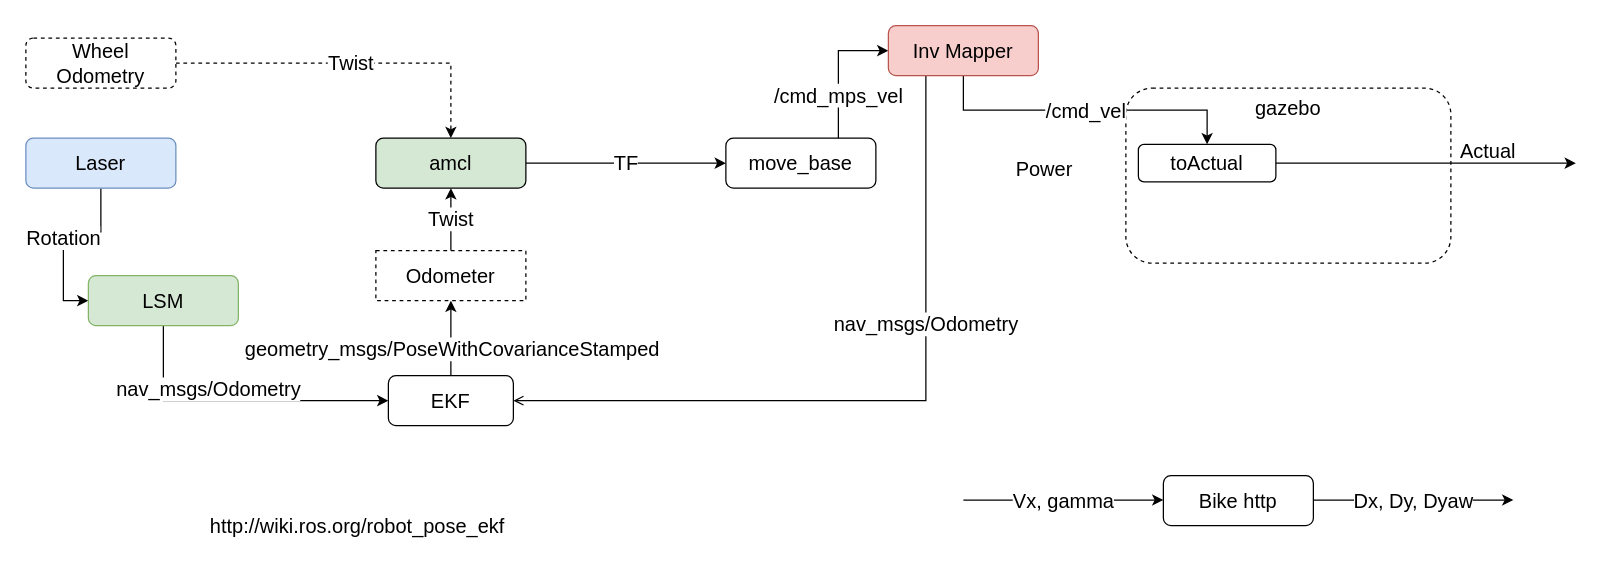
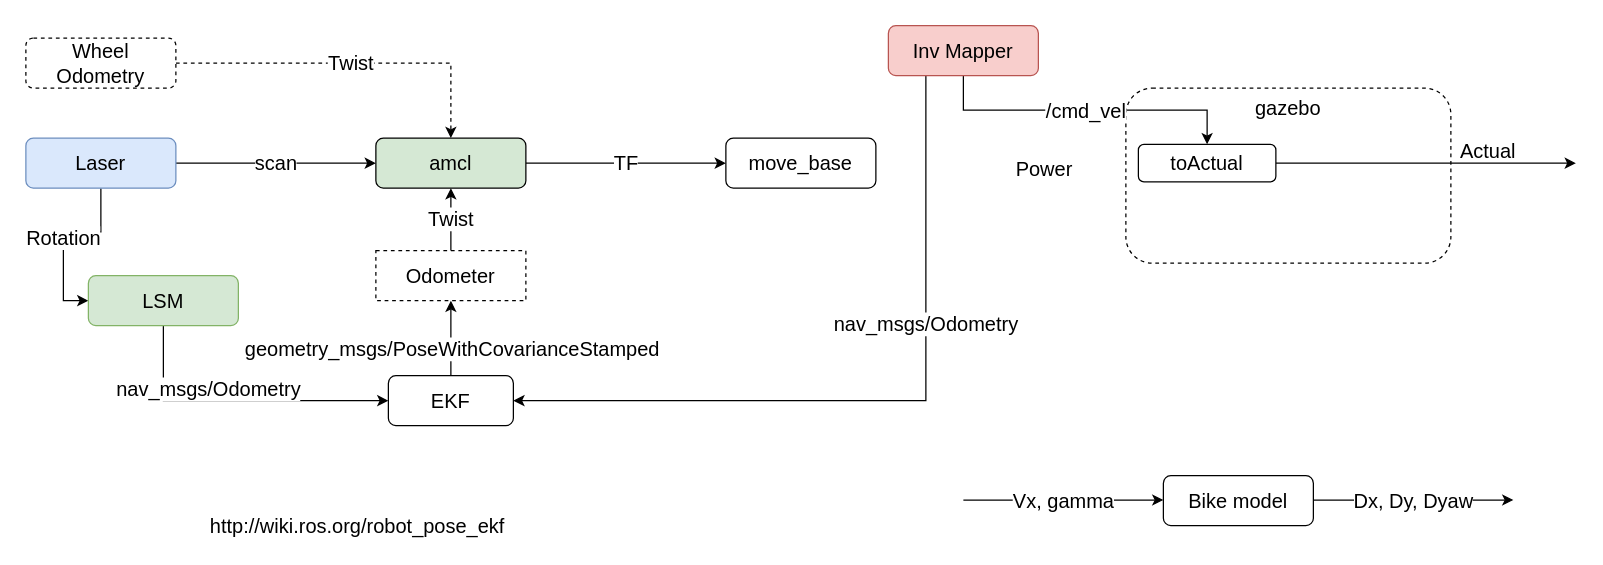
  <mxCell id="0" />
  <mxCell id="1" parent="0" />
  <mxCell id="2" value="move_base" style="rounded=1;whiteSpace=wrap;html=1;fontSize=16;" vertex="1" parent="1"><mxGeometry x="580" y="110" width="120" height="40" as="geometry" /></mxCell>
  <mxCell id="3" value="Power" style="text;html=1;strokeColor=none;fillColor=none;align=center;verticalAlign=middle;whiteSpace=wrap;rounded=0;fontSize=16;" vertex="1" parent="1"><mxGeometry x="795" y="125" width="80" height="20" as="geometry" /></mxCell>
  <mxCell id="4" value="gazebo" style="rounded=1;whiteSpace=wrap;html=1;fontSize=16;dashed=1;verticalAlign=top;" vertex="1" parent="1"><mxGeometry x="900" y="70" width="260" height="140" as="geometry" /></mxCell>
  <mxCell id="5" style="edgeStyle=orthogonalEdgeStyle;rounded=0;orthogonalLoop=1;jettySize=auto;html=1;exitX=1;exitY=0.5;exitDx=0;exitDy=0;fontSize=16;" edge="1" parent="1" source="6"><mxGeometry relative="1" as="geometry"><mxPoint x="1260" y="130" as="targetPoint" /></mxGeometry></mxCell>
  <mxCell id="6" value="toActual" style="rounded=1;whiteSpace=wrap;html=1;fontSize=16;" vertex="1" parent="1"><mxGeometry x="910" y="115" width="110" height="30" as="geometry" /></mxCell>
  <mxCell id="7" value="Actual" style="text;html=1;strokeColor=none;fillColor=none;align=center;verticalAlign=middle;whiteSpace=wrap;rounded=0;fontSize=16;" vertex="1" parent="1"><mxGeometry x="1150" y="110" width="80" height="20" as="geometry" /></mxCell>
  <mxCell id="8" value="TF" style="edgeStyle=orthogonalEdgeStyle;rounded=0;orthogonalLoop=1;jettySize=auto;html=1;exitX=1;exitY=0.5;exitDx=0;exitDy=0;fontSize=16;" edge="1" parent="1" source="9" target="2"><mxGeometry relative="1" as="geometry" /></mxCell>
  <mxCell id="9" value="amcl" style="rounded=1;whiteSpace=wrap;html=1;fontSize=16;fillColor=#d5e8d4;" vertex="1" parent="1"><mxGeometry x="300" y="110" width="120" height="40" as="geometry" /></mxCell>
+ <mxCell id="10" value="scan" style="edgeStyle=orthogonalEdgeStyle;rounded=0;orthogonalLoop=1;jettySize=auto;html=1;exitX=1;exitY=0.5;exitDx=0;exitDy=0;fontSize=16;" edge="1" parent="1" source="12" target="9"><mxGeometry relative="1" as="geometry" /></mxCell>
  <mxCell id="11" value="Rotation" style="edgeStyle=orthogonalEdgeStyle;rounded=0;orthogonalLoop=1;jettySize=auto;html=1;exitX=0.5;exitY=1;exitDx=0;exitDy=0;entryX=0;entryY=0.5;entryDx=0;entryDy=0;fontSize=16;" edge="1" parent="1" source="12" target="17"><mxGeometry relative="1" as="geometry" /></mxCell>
  <mxCell id="12" value="Laser" style="rounded=1;whiteSpace=wrap;html=1;fontSize=16;fillColor=#dae8fc;strokeColor=#6c8ebf;" vertex="1" parent="1"><mxGeometry x="20" y="110" width="120" height="40" as="geometry" /></mxCell>
  <mxCell id="13" value="Twist" style="edgeStyle=orthogonalEdgeStyle;rounded=0;orthogonalLoop=1;jettySize=auto;html=1;exitX=1;exitY=0.5;exitDx=0;exitDy=0;fontSize=16;dashed=1;" edge="1" parent="1" source="14" target="9"><mxGeometry relative="1" as="geometry" /></mxCell>
  <mxCell id="14" value="Wheel Odometry" style="rounded=1;whiteSpace=wrap;html=1;fontSize=16;dashed=1;" vertex="1" parent="1"><mxGeometry x="20" y="30" width="120" height="40" as="geometry" /></mxCell>
  <mxCell id="15" style="edgeStyle=orthogonalEdgeStyle;rounded=0;orthogonalLoop=1;jettySize=auto;html=1;exitX=0.5;exitY=1;exitDx=0;exitDy=0;entryX=0;entryY=0.5;entryDx=0;entryDy=0;fontSize=16;" edge="1" parent="1" source="17" target="29"><mxGeometry relative="1" as="geometry" /></mxCell>
  <mxCell id="16" value="nav_msgs/Odometry" style="edgeLabel;html=1;align=center;verticalAlign=middle;resizable=0;points=[];fontSize=16;" vertex="1" connectable="0" parent="15"><mxGeometry x="0.113" y="3" relative="1" as="geometry"><mxPoint x="-39" y="-7" as="offset" /></mxGeometry></mxCell>
  <mxCell id="17" value="LSM" style="rounded=1;whiteSpace=wrap;html=1;fontSize=16;fillColor=#d5e8d4;strokeColor=#82b366;" vertex="1" parent="1"><mxGeometry x="70" y="220" width="120" height="40" as="geometry" /></mxCell>
- <mxCell id="18" value="Bike http" style="rounded=1;whiteSpace=wrap;html=1;fontSize=16;" vertex="1" parent="1"><mxGeometry x="930" y="380" width="120" height="40" as="geometry" /></mxCell>
+ <mxCell id="18" value="Bike model" style="rounded=1;whiteSpace=wrap;html=1;fontSize=16;" vertex="1" parent="1"><mxGeometry x="930" y="380" width="120" height="40" as="geometry" /></mxCell>
  <mxCell id="19" value="Vx, gamma" style="edgeStyle=orthogonalEdgeStyle;rounded=0;orthogonalLoop=1;jettySize=auto;html=1;exitX=1;exitY=0.5;exitDx=0;exitDy=0;fontSize=16;" edge="1" parent="1"><mxGeometry relative="1" as="geometry"><mxPoint x="770" y="399.5" as="sourcePoint" /><mxPoint x="930" y="399.5" as="targetPoint" /></mxGeometry></mxCell>
  <mxCell id="20" value="Dx, Dy, Dyaw" style="edgeStyle=orthogonalEdgeStyle;rounded=0;orthogonalLoop=1;jettySize=auto;html=1;exitX=1;exitY=0.5;exitDx=0;exitDy=0;fontSize=16;" edge="1" parent="1"><mxGeometry relative="1" as="geometry"><mxPoint x="1050" y="399.5" as="sourcePoint" /><mxPoint x="1210" y="399.5" as="targetPoint" /></mxGeometry></mxCell>
  <mxCell id="21" value="/cmd_vel" style="edgeStyle=orthogonalEdgeStyle;rounded=0;orthogonalLoop=1;jettySize=auto;html=1;fontSize=16;exitX=0.5;exitY=1;exitDx=0;exitDy=0;" edge="1" parent="1" source="30" target="6"><mxGeometry relative="1" as="geometry"><mxPoint x="880" y="130" as="targetPoint" /><mxPoint x="830" y="130" as="sourcePoint" /></mxGeometry></mxCell>
- <mxCell id="22" value="/cmd_mps_vel" style="edgeStyle=orthogonalEdgeStyle;rounded=0;orthogonalLoop=1;jettySize=auto;html=1;exitX=0.75;exitY=0;exitDx=0;exitDy=0;fontSize=16;" edge="1" parent="1" source="2" target="30"><mxGeometry x="-0.375" relative="1" as="geometry"><mxPoint x="560" y="240" as="targetPoint" /><mxPoint x="330" y="400" as="sourcePoint" /><Array as="points"><mxPoint x="670" y="40" /></Array><mxPoint as="offset" /></mxGeometry></mxCell>
  <mxCell id="23" value="Twist" style="edgeStyle=orthogonalEdgeStyle;rounded=0;orthogonalLoop=1;jettySize=auto;html=1;fontSize=16;" edge="1" parent="1" source="24" target="9"><mxGeometry relative="1" as="geometry" /></mxCell>
  <mxCell id="24" value="Odometer" style="whiteSpace=wrap;html=1;fontSize=16;dashed=1;rounded=0;" vertex="1" parent="1"><mxGeometry x="300" y="200" width="120" height="40" as="geometry" /></mxCell>
- <mxCell id="25" style="edgeStyle=orthogonalEdgeStyle;rounded=0;orthogonalLoop=1;jettySize=auto;html=1;exitX=0.25;exitY=1;exitDx=0;exitDy=0;fontSize=16;endArrow=open;" edge="1" parent="1" source="30" target="29"><mxGeometry relative="1" as="geometry"><mxPoint x="660" y="240" as="sourcePoint" /><Array as="points"><mxPoint x="740" y="320" /></Array></mxGeometry></mxCell>
+ <mxCell id="25" style="edgeStyle=orthogonalEdgeStyle;rounded=0;orthogonalLoop=1;jettySize=auto;html=1;exitX=0.25;exitY=1;exitDx=0;exitDy=0;fontSize=16;" edge="1" parent="1" source="30" target="29"><mxGeometry relative="1" as="geometry"><mxPoint x="660" y="240" as="sourcePoint" /><Array as="points"><mxPoint x="740" y="320" /></Array></mxGeometry></mxCell>
  <mxCell id="26" value="nav_msgs/Odometry" style="edgeLabel;html=1;align=center;verticalAlign=middle;resizable=0;points=[];fontSize=16;" vertex="1" connectable="0" parent="25"><mxGeometry x="-0.329" y="-1" relative="1" as="geometry"><mxPoint as="offset" /></mxGeometry></mxCell>
  <mxCell id="27" style="edgeStyle=orthogonalEdgeStyle;rounded=0;orthogonalLoop=1;jettySize=auto;html=1;exitX=0.5;exitY=0;exitDx=0;exitDy=0;entryX=0.5;entryY=1;entryDx=0;entryDy=0;fontSize=16;" edge="1" parent="1" source="29" target="24"><mxGeometry relative="1" as="geometry" /></mxCell>
  <mxCell id="28" value="geometry_msgs/PoseWithCovarianceStamped" style="edgeLabel;html=1;align=center;verticalAlign=middle;resizable=0;points=[];fontSize=16;" vertex="1" connectable="0" parent="27"><mxGeometry x="-0.267" relative="1" as="geometry"><mxPoint as="offset" /></mxGeometry></mxCell>
  <mxCell id="29" value="EKF" style="rounded=1;whiteSpace=wrap;html=1;fontSize=16;" vertex="1" parent="1"><mxGeometry x="310" y="300" width="100" height="40" as="geometry" /></mxCell>
  <mxCell id="30" value="Inv Mapper" style="rounded=1;whiteSpace=wrap;html=1;fontSize=16;fillColor=#f8cecc;strokeColor=#b85450;" vertex="1" parent="1"><mxGeometry x="710" y="20" width="120" height="40" as="geometry" /></mxCell>
  <mxCell id="31" value="&lt;span&gt;http://wiki.ros.org/robot_pose_ekf&lt;/span&gt;" style="text;html=1;align=center;verticalAlign=middle;resizable=0;points=[];autosize=1;fontSize=16;" vertex="1" parent="1"><mxGeometry x="160" y="410" width="250" height="20" as="geometry" /></mxCell>
